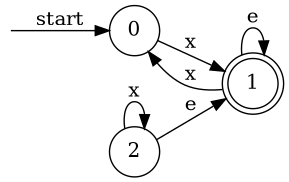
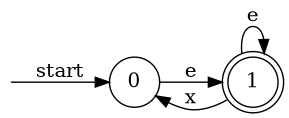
  digraph {
    rankdir=LR
    node [shape=circle]
    __start [shape=point style=invis]
    0
    1 [shape=doublecircle]
-   2
    __start -> 0 [label=start]
-   0 -> 1 [label=x]
+   0 -> 1 [label=e]
    1 -> 0 [label=x]
    1 -> 1 [label=e]
-   2 -> 1 [label=e]
-   2 -> 2 [label=x]
  }
